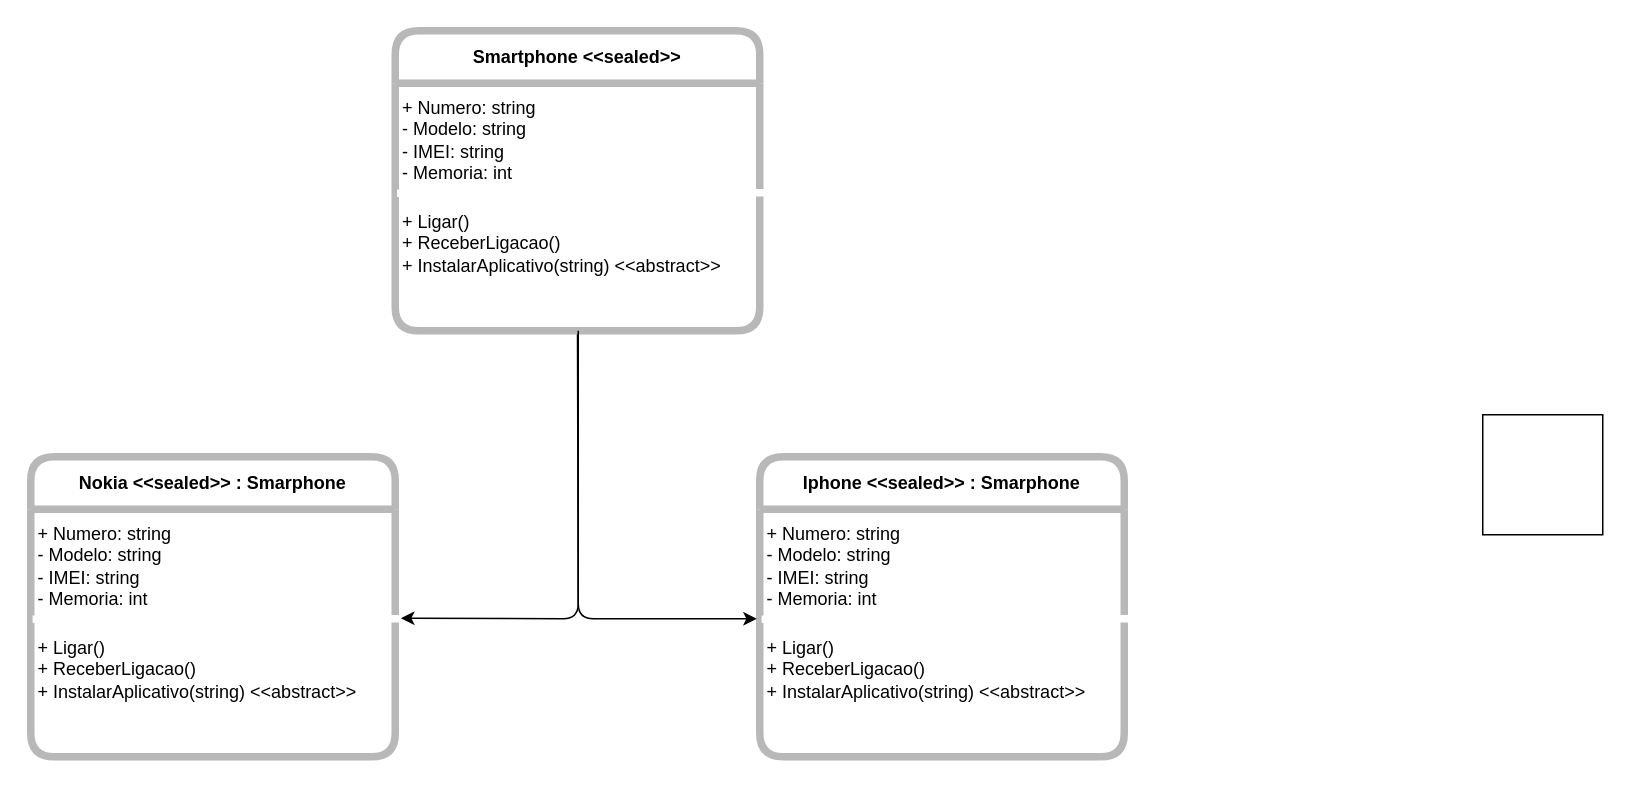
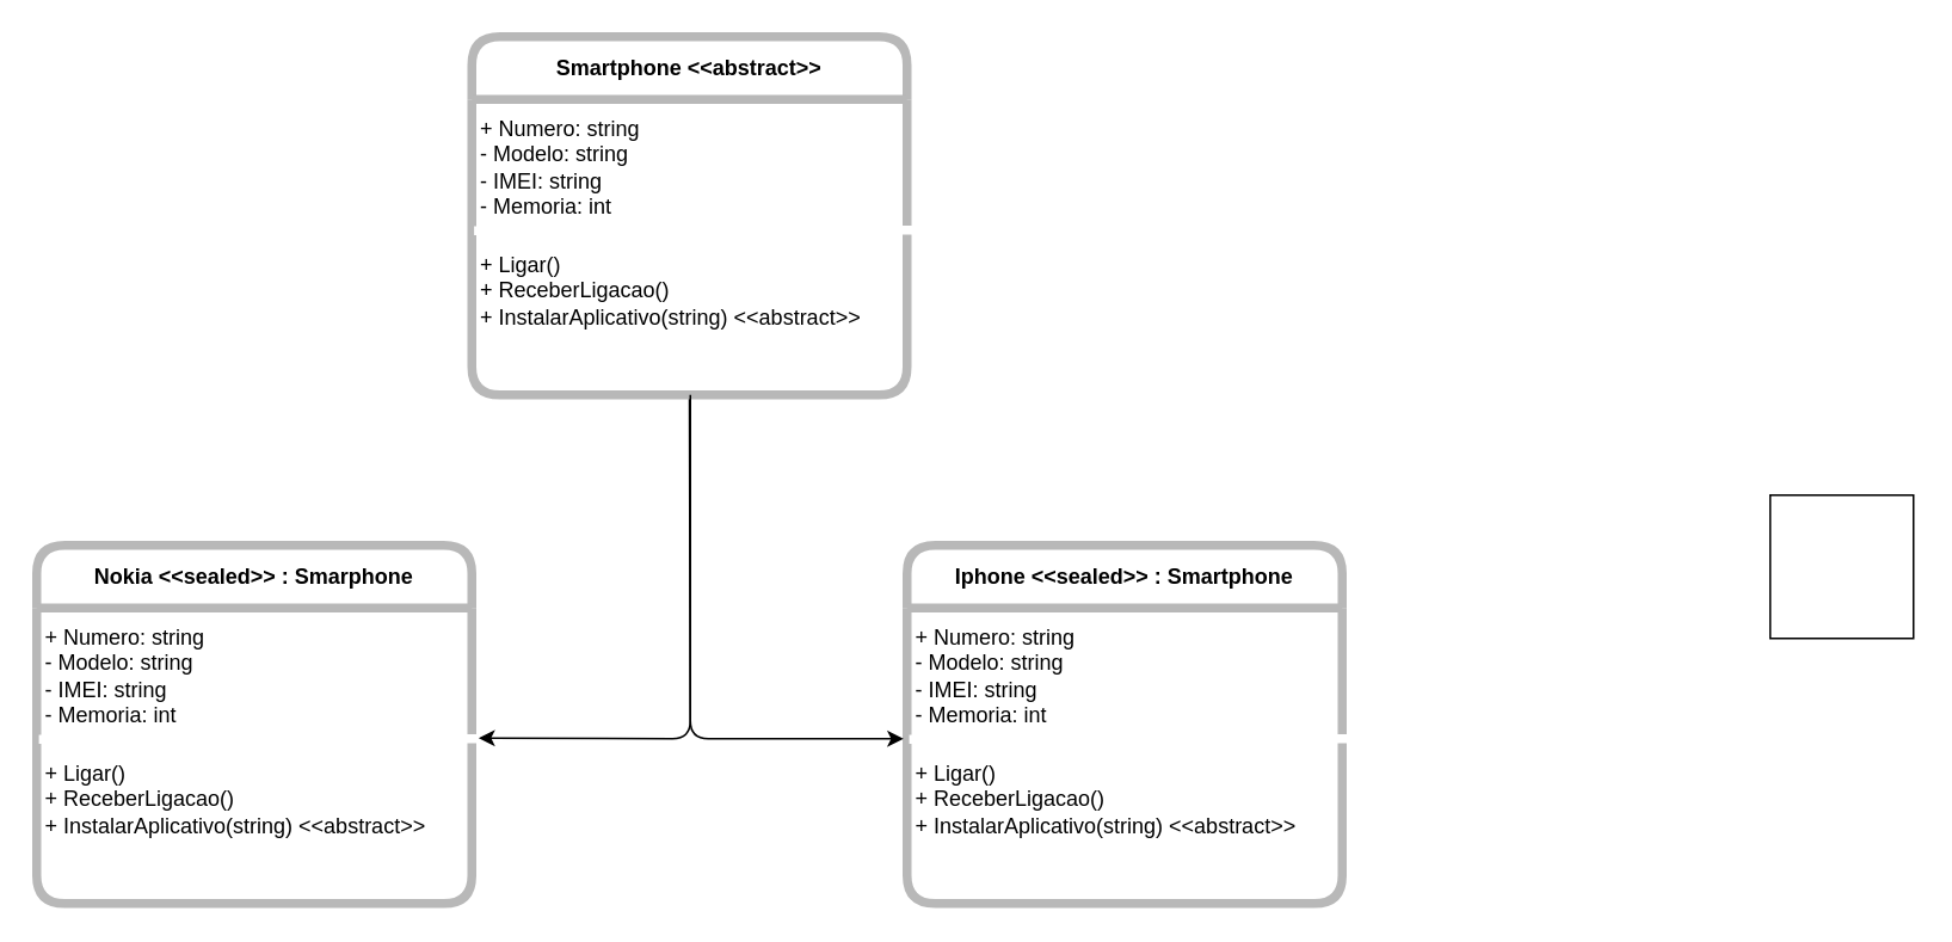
  <mxCell id="0" />
  <mxCell id="1" parent="0" />
  <mxCell id="2" style="edgeStyle=none;html=1;exitX=0.5;exitY=1;exitDx=0;exitDy=0;" edge="1" parent="1" source="3"><mxGeometry relative="1" as="geometry"><mxPoint x="266.8" y="411.6" as="targetPoint" /><Array as="points"><mxPoint x="385" y="412" /></Array></mxGeometry></mxCell>
- <mxCell id="3" value="Smartphone &amp;lt;&amp;lt;sealed&amp;gt;&amp;gt;" style="swimlane;whiteSpace=wrap;html=1;gradientColor=#1D39FF;gradientDirection=north;fillColor=none;swimlaneFillColor=none;perimeterSpacing=0;rounded=1;swimlaneLine=1;shadow=0;glass=0;strokeColor=light-dark(#B8B8B8,#1D39FF);startSize=35;strokeWidth=5;" parent="1" vertex="1"><mxGeometry x="263" y="20" width="243.0" height="200" as="geometry" /></mxCell>
+ <mxCell id="3" value="Smartphone &amp;lt;&amp;lt;abstract&amp;gt;&amp;gt;" style="swimlane;whiteSpace=wrap;html=1;gradientColor=#1D39FF;gradientDirection=north;fillColor=none;swimlaneFillColor=none;perimeterSpacing=0;rounded=1;swimlaneLine=1;shadow=0;glass=0;strokeColor=light-dark(#B8B8B8,#1D39FF);startSize=35;strokeWidth=5;" parent="1" vertex="1"><mxGeometry x="263" y="20" width="243.0" height="200" as="geometry" /></mxCell>
  <mxCell id="4" value="+ Numero: string&#10;- Modelo: string&#10;- IMEI: string&#10;- Memoria: int" style="text;whiteSpace=wrap;" parent="3" vertex="1"><mxGeometry x="2.999" y="38.002" width="117" height="80" as="geometry" /></mxCell>
  <mxCell id="5" value="+ Ligar()&#10;+ ReceberLigacao()&#10;+ InstalarAplicativo(string) &lt;&lt;abstract&gt;&gt;" style="text;whiteSpace=wrap;" parent="3" vertex="1"><mxGeometry x="3.0" y="114.0" width="240" height="65" as="geometry" /></mxCell>
  <mxCell id="6" value="" style="endArrow=none;html=1;exitX=-0.015;exitY=0.88;exitDx=0;exitDy=0;exitPerimeter=0;strokeColor=light-dark(#FFFFFF,#1D39FF);strokeWidth=5;" parent="3" source="4" edge="1"><mxGeometry width="50" height="50" relative="1" as="geometry"><mxPoint x="126" y="242" as="sourcePoint" /><mxPoint x="246" y="108" as="targetPoint" /></mxGeometry></mxCell>
  <mxCell id="7" value="Nokia &amp;lt;&amp;lt;sealed&amp;gt;&amp;gt; : Smarphone" style="swimlane;whiteSpace=wrap;html=1;gradientColor=#1D39FF;gradientDirection=north;fillColor=none;swimlaneFillColor=none;perimeterSpacing=0;rounded=1;swimlaneLine=1;shadow=0;glass=0;strokeColor=light-dark(#B8B8B8,#1D39FF);startSize=35;strokeWidth=5;" parent="1" vertex="1"><mxGeometry x="20" y="304" width="243.0" height="200" as="geometry" /></mxCell>
  <mxCell id="8" value="+ Numero: string&#10;- Modelo: string&#10;- IMEI: string&#10;- Memoria: int" style="text;whiteSpace=wrap;" parent="7" vertex="1"><mxGeometry x="2.999" y="38.002" width="117" height="80" as="geometry" /></mxCell>
  <mxCell id="9" value="+ Ligar()&#10;+ ReceberLigacao()&#10;+ InstalarAplicativo(string) &lt;&lt;abstract&gt;&gt;" style="text;whiteSpace=wrap;" parent="7" vertex="1"><mxGeometry x="3.0" y="114.0" width="240" height="65" as="geometry" /></mxCell>
  <mxCell id="10" value="" style="endArrow=none;html=1;exitX=-0.015;exitY=0.88;exitDx=0;exitDy=0;exitPerimeter=0;strokeColor=light-dark(#FFFFFF,#1D39FF);strokeWidth=5;" parent="7" source="8" edge="1"><mxGeometry width="50" height="50" relative="1" as="geometry"><mxPoint x="126" y="242" as="sourcePoint" /><mxPoint x="246" y="108" as="targetPoint" /></mxGeometry></mxCell>
- <mxCell id="11" value="Iphone &amp;lt;&amp;lt;sealed&amp;gt;&amp;gt; : Smarphone" style="swimlane;whiteSpace=wrap;html=1;gradientColor=#1D39FF;gradientDirection=north;fillColor=none;swimlaneFillColor=none;perimeterSpacing=0;rounded=1;swimlaneLine=1;shadow=0;glass=0;strokeColor=light-dark(#B8B8B8,#1D39FF);startSize=35;strokeWidth=5;" parent="1" vertex="1"><mxGeometry x="506" y="304" width="243.0" height="200" as="geometry" /></mxCell>
+ <mxCell id="11" value="Iphone &amp;lt;&amp;lt;sealed&amp;gt;&amp;gt; : Smartphone" style="swimlane;whiteSpace=wrap;html=1;gradientColor=#1D39FF;gradientDirection=north;fillColor=none;swimlaneFillColor=none;perimeterSpacing=0;rounded=1;swimlaneLine=1;shadow=0;glass=0;strokeColor=light-dark(#B8B8B8,#1D39FF);startSize=35;strokeWidth=5;" parent="1" vertex="1"><mxGeometry x="506" y="304" width="243.0" height="200" as="geometry" /></mxCell>
  <mxCell id="12" value="+ Numero: string&#10;- Modelo: string&#10;- IMEI: string&#10;- Memoria: int" style="text;whiteSpace=wrap;" parent="11" vertex="1"><mxGeometry x="2.999" y="38.002" width="117" height="80" as="geometry" /></mxCell>
  <mxCell id="13" value="+ Ligar()&#10;+ ReceberLigacao()&#10;+ InstalarAplicativo(string) &lt;&lt;abstract&gt;&gt;" style="text;whiteSpace=wrap;" parent="11" vertex="1"><mxGeometry x="3.0" y="114.0" width="240" height="65" as="geometry" /></mxCell>
  <mxCell id="14" value="" style="endArrow=none;html=1;exitX=-0.015;exitY=0.88;exitDx=0;exitDy=0;exitPerimeter=0;strokeColor=light-dark(#FFFFFF,#1D39FF);strokeWidth=5;" parent="11" source="12" edge="1"><mxGeometry width="50" height="50" relative="1" as="geometry"><mxPoint x="126" y="242" as="sourcePoint" /><mxPoint x="246" y="108" as="targetPoint" /></mxGeometry></mxCell>
  <mxCell id="15" value="" style="whiteSpace=wrap;html=1;aspect=fixed;" parent="1" vertex="1"><mxGeometry x="988" y="276" width="80" height="80" as="geometry" /></mxCell>
  <mxCell id="16" style="edgeStyle=none;html=1;exitX=0.5;exitY=1;exitDx=0;exitDy=0;" edge="1" parent="1"><mxGeometry relative="1" as="geometry"><mxPoint x="504" y="412" as="targetPoint" /><mxPoint x="385" y="220" as="sourcePoint" /><Array as="points"><mxPoint x="385" y="412" /></Array></mxGeometry></mxCell>
